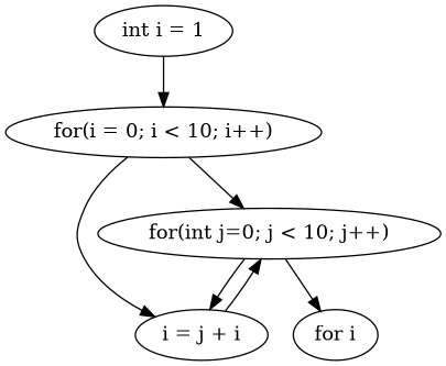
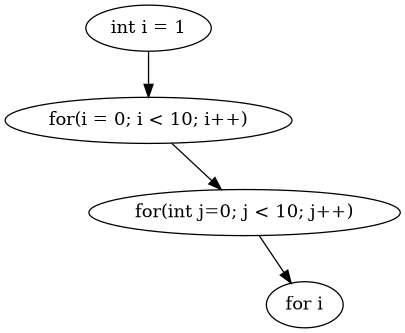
  digraph {
    n1 [label="int i = 1"]
    n2 [label="for(i = 0; i < 10; i++)"]
    n3 [label="for(int j=0; j < 10; j++)"]
-   n4 [label="i = j + i"]
    n5 [label="for i"]
    n1 -> n2
    n2 -> n3
-   n2 -> n4
-   n3 -> n4
    n3 -> n5
-   n4 -> n3
  }
